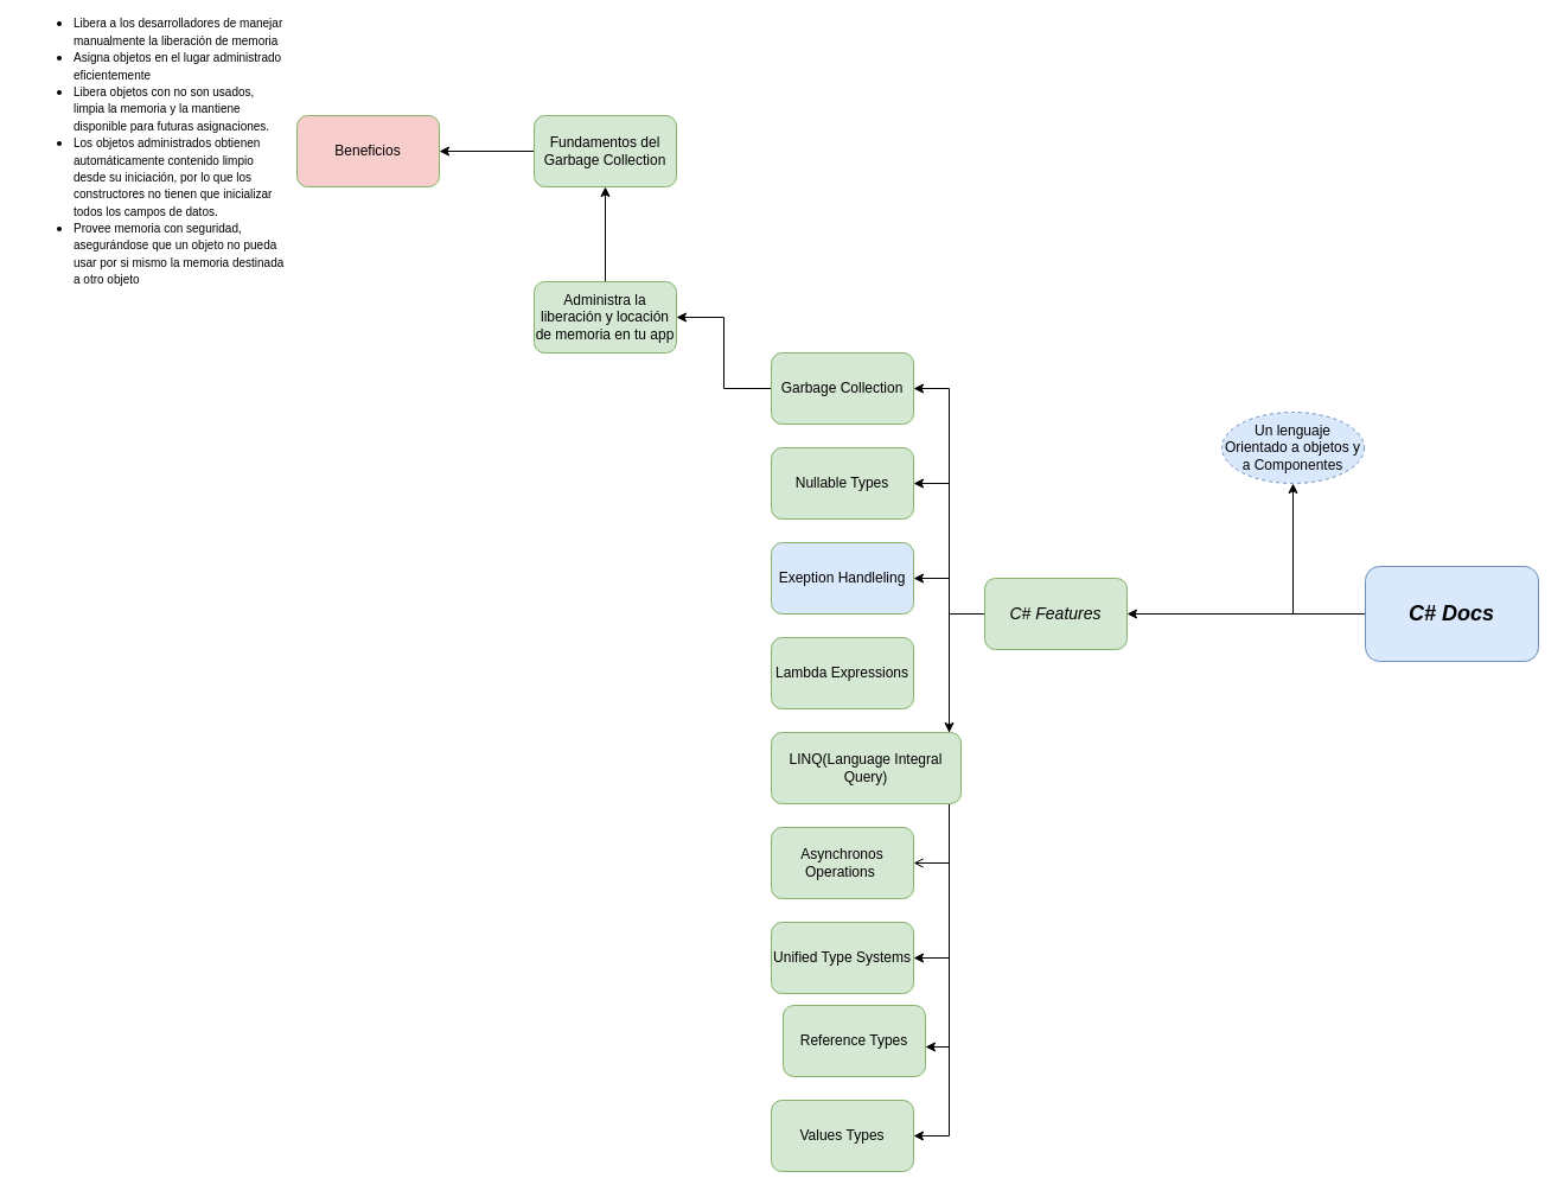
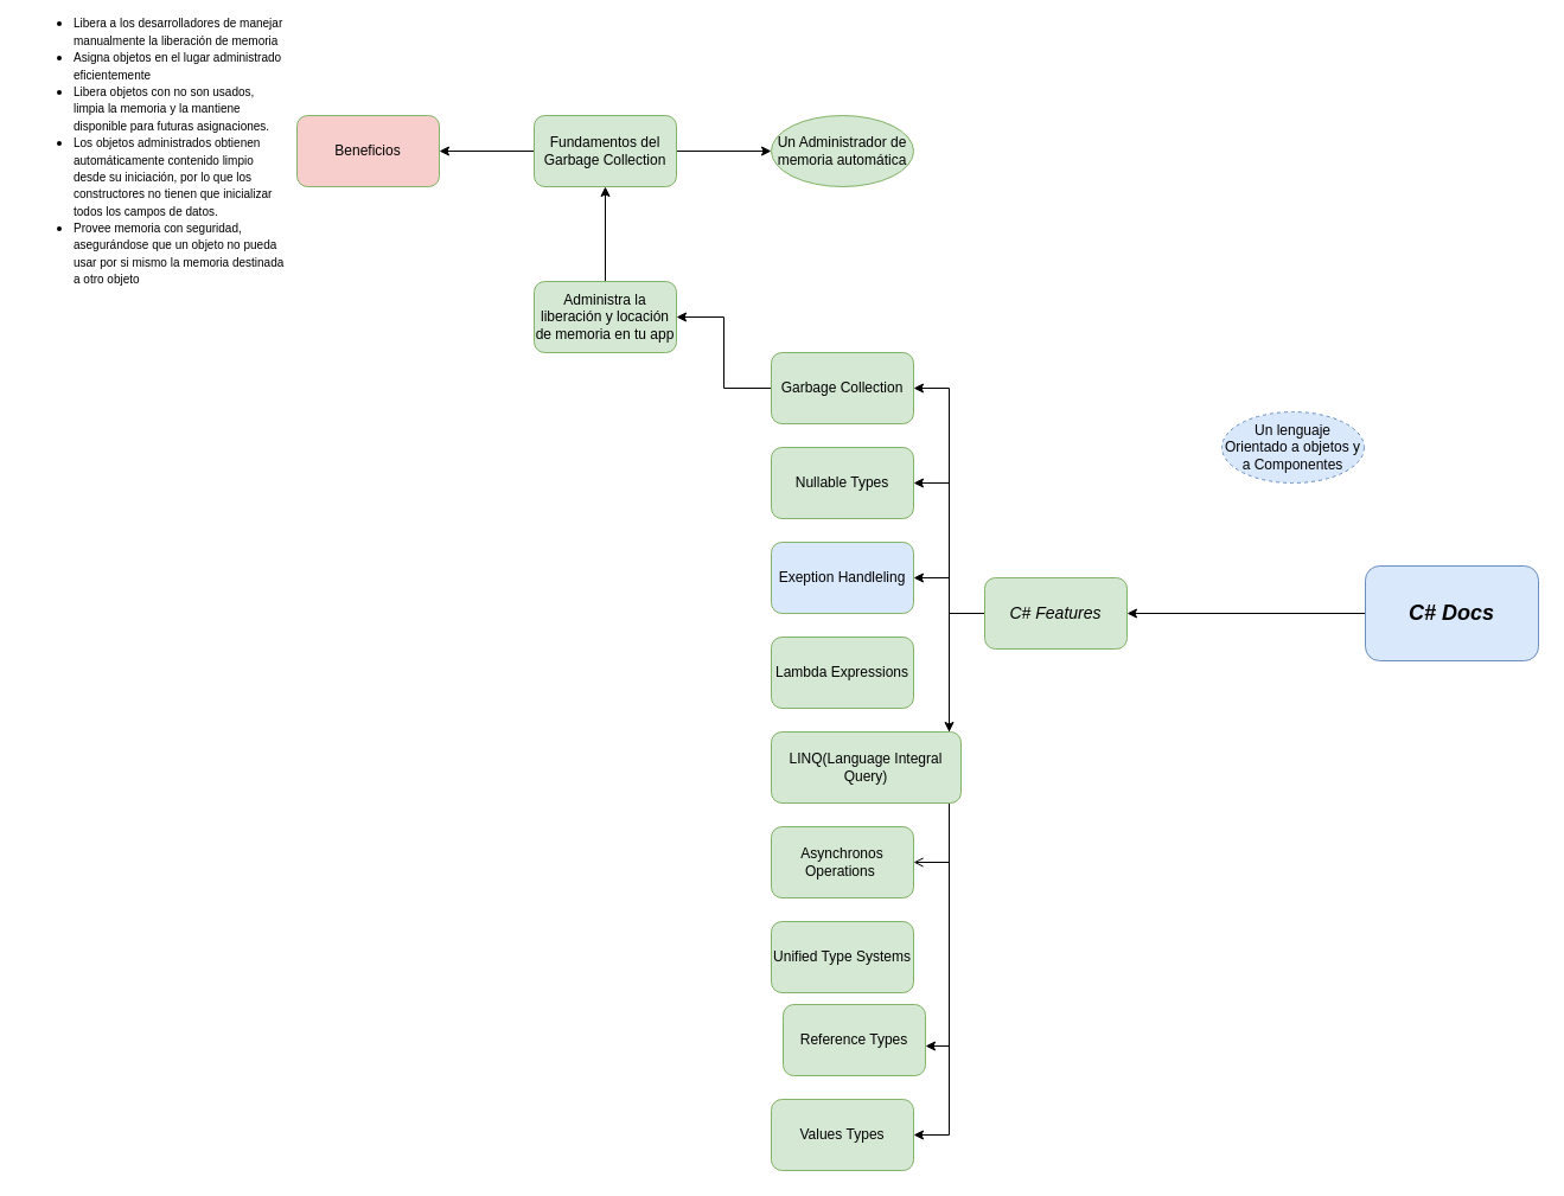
  <mxCell id="0" />
  <mxCell id="1" parent="0" />
- <mxCell id="2" value="" style="edgeStyle=orthogonalEdgeStyle;rounded=0;orthogonalLoop=1;jettySize=auto;html=1;fontSize=18;" parent="1" source="4" target="5" edge="1"><mxGeometry relative="1" as="geometry" /></mxCell>
  <mxCell id="3" value="" style="edgeStyle=orthogonalEdgeStyle;rounded=0;orthogonalLoop=1;jettySize=auto;html=1;fontSize=18;" parent="1" source="4" target="14" edge="1"><mxGeometry relative="1" as="geometry" /></mxCell>
  <mxCell id="4" value="&lt;font style=&quot;font-size: 18px&quot;&gt;&lt;b&gt;&lt;i&gt;C# Docs&lt;/i&gt;&lt;/b&gt;&lt;/font&gt;" style="rounded=1;whiteSpace=wrap;html=1;fillColor=#dae8fc;strokeColor=#6c8ebf;" parent="1" vertex="1"><mxGeometry x="1151" y="400" width="146" height="80" as="geometry" /></mxCell>
  <mxCell id="5" value="Un lenguaje Orientado a objetos y a Componentes" style="ellipse;whiteSpace=wrap;html=1;fillColor=#dae8fc;strokeColor=#6c8ebf;rounded=1;dashed=1;" parent="1" vertex="1"><mxGeometry x="1030" y="270" width="120" height="60" as="geometry" /></mxCell>
  <mxCell id="6" value="" style="edgeStyle=orthogonalEdgeStyle;rounded=0;orthogonalLoop=1;jettySize=auto;html=1;fontSize=14;fillColor=#d5e8d4;strokeColor=#000000;" parent="1" source="14" target="16" edge="1"><mxGeometry relative="1" as="geometry"><Array as="points"><mxPoint x="800" y="440" /><mxPoint x="800" y="250" /></Array></mxGeometry></mxCell>
  <mxCell id="7" value="" style="edgeStyle=orthogonalEdgeStyle;rounded=0;orthogonalLoop=1;jettySize=auto;html=1;fontSize=14;fillColor=#d5e8d4;strokeColor=#000000;" parent="1" source="14" target="17" edge="1"><mxGeometry relative="1" as="geometry"><Array as="points"><mxPoint x="800" y="440" /><mxPoint x="800" y="330" /></Array></mxGeometry></mxCell>
  <mxCell id="8" value="" style="edgeStyle=orthogonalEdgeStyle;rounded=0;orthogonalLoop=1;jettySize=auto;html=1;fontSize=14;fillColor=#d5e8d4;strokeColor=#000000;" parent="1" source="14" target="18" edge="1"><mxGeometry relative="1" as="geometry" /></mxCell>
  <mxCell id="9" value="" style="edgeStyle=orthogonalEdgeStyle;rounded=0;orthogonalLoop=1;jettySize=auto;html=1;fontSize=14;fillColor=#d5e8d4;strokeColor=#000000;" parent="1" source="14" target="20" edge="1"><mxGeometry relative="1" as="geometry"><Array as="points"><mxPoint x="800" y="440" /><mxPoint x="800" y="570" /></Array></mxGeometry></mxCell>
  <mxCell id="10" value="" style="edgeStyle=orthogonalEdgeStyle;rounded=0;orthogonalLoop=1;jettySize=auto;html=1;fontSize=14;fillColor=#d5e8d4;strokeColor=#000000;endArrow=open;" parent="1" source="14" target="21" edge="1"><mxGeometry relative="1" as="geometry"><Array as="points"><mxPoint x="800" y="440" /><mxPoint x="800" y="650" /></Array></mxGeometry></mxCell>
- <mxCell id="11" value="" style="edgeStyle=orthogonalEdgeStyle;rounded=0;orthogonalLoop=1;jettySize=auto;html=1;fontSize=14;fillColor=#d5e8d4;strokeColor=#000000;" parent="1" source="14" target="22" edge="1"><mxGeometry relative="1" as="geometry"><Array as="points"><mxPoint x="800" y="440" /><mxPoint x="800" y="730" /></Array></mxGeometry></mxCell>
  <mxCell id="12" value="" style="edgeStyle=orthogonalEdgeStyle;rounded=0;orthogonalLoop=1;jettySize=auto;html=1;" edge="1" parent="1" source="14" target="23"><mxGeometry relative="1" as="geometry"><Array as="points"><mxPoint x="800" y="440" /><mxPoint x="800" y="805" /></Array></mxGeometry></mxCell>
  <mxCell id="13" value="" style="edgeStyle=orthogonalEdgeStyle;rounded=0;orthogonalLoop=1;jettySize=auto;html=1;" edge="1" parent="1" source="14" target="24"><mxGeometry relative="1" as="geometry"><Array as="points"><mxPoint x="800" y="440" /><mxPoint x="800" y="880" /></Array></mxGeometry></mxCell>
  <mxCell id="14" value="&lt;font style=&quot;font-size: 14px&quot;&gt;&lt;i&gt;C# Features&lt;/i&gt;&lt;/font&gt;" style="whiteSpace=wrap;html=1;fillColor=#d5e8d4;strokeColor=#82b366;rounded=1;" parent="1" vertex="1"><mxGeometry x="830" y="410" width="120" height="60" as="geometry" /></mxCell>
  <mxCell id="15" value="" style="edgeStyle=orthogonalEdgeStyle;rounded=0;orthogonalLoop=1;jettySize=auto;html=1;strokeColor=#000000;" edge="1" parent="1" source="16" target="26"><mxGeometry relative="1" as="geometry" /></mxCell>
  <mxCell id="16" value="Garbage Collection" style="whiteSpace=wrap;html=1;fillColor=#d5e8d4;strokeColor=#82b366;rounded=1;" parent="1" vertex="1"><mxGeometry x="650" width="120" height="60" as="geometry" y="220" /></mxCell>
  <mxCell id="17" value="Nullable Types" style="whiteSpace=wrap;html=1;fillColor=#d5e8d4;strokeColor=#82b366;rounded=1;" parent="1" vertex="1"><mxGeometry x="650" y="300" width="120" height="60" as="geometry" /></mxCell>
  <mxCell id="18" value="Exeption Handleling" style="whiteSpace=wrap;html=1;fillColor=#dae8fc;strokeColor=#82b366;rounded=1;" parent="1" vertex="1"><mxGeometry x="650" y="380" width="120" height="60" as="geometry" /></mxCell>
  <mxCell id="19" value="Lambda Expressions" style="whiteSpace=wrap;html=1;fillColor=#d5e8d4;strokeColor=#82b366;rounded=1;" parent="1" vertex="1"><mxGeometry x="650" y="460" width="120" height="60" as="geometry" /></mxCell>
  <mxCell id="20" value="LINQ(Language Integral Query)" style="whiteSpace=wrap;html=1;fillColor=#d5e8d4;strokeColor=#82b366;rounded=1;" parent="1" vertex="1"><mxGeometry x="650" y="540" width="160" height="60" as="geometry" /></mxCell>
  <mxCell id="21" value="Asynchronos Operations&amp;nbsp;" style="whiteSpace=wrap;html=1;fillColor=#d5e8d4;strokeColor=#82b366;rounded=1;" parent="1" vertex="1"><mxGeometry x="650" y="620" width="120" height="60" as="geometry" /></mxCell>
  <mxCell id="22" value="Unified Type Systems" style="whiteSpace=wrap;html=1;fillColor=#d5e8d4;strokeColor=#82b366;rounded=1;" parent="1" vertex="1"><mxGeometry x="650" y="700" width="120" height="60" as="geometry" /></mxCell>
  <mxCell id="23" value="Reference Types" style="whiteSpace=wrap;html=1;fillColor=#d5e8d4;strokeColor=#82b366;rounded=1;" vertex="1" parent="1"><mxGeometry x="660" y="770" width="120" height="60" as="geometry" /></mxCell>
  <mxCell id="24" value="Values&amp;nbsp;Types" style="whiteSpace=wrap;html=1;fillColor=#d5e8d4;strokeColor=#82b366;rounded=1;" vertex="1" parent="1"><mxGeometry x="650" y="850" width="120" height="60" as="geometry" /></mxCell>
  <mxCell id="25" value="" style="edgeStyle=orthogonalEdgeStyle;rounded=0;orthogonalLoop=1;jettySize=auto;html=1;strokeColor=#000000;" edge="1" parent="1" source="26" target="29"><mxGeometry relative="1" as="geometry" /></mxCell>
  <mxCell id="26" value="Administra la liberación y locación de memoria en tu app" style="whiteSpace=wrap;html=1;fillColor=#d5e8d4;strokeColor=#82b366;rounded=1;" vertex="1" parent="1"><mxGeometry x="450" y="160" width="120" height="60" as="geometry" /></mxCell>
+ <mxCell id="27" value="" style="edgeStyle=orthogonalEdgeStyle;rounded=0;orthogonalLoop=1;jettySize=auto;html=1;strokeColor=#000000;" edge="1" parent="1" source="29" target="30"><mxGeometry relative="1" as="geometry" /></mxCell>
  <mxCell id="28" value="" style="edgeStyle=orthogonalEdgeStyle;rounded=0;orthogonalLoop=1;jettySize=auto;html=1;strokeColor=#000000;" edge="1" parent="1" source="29" target="31"><mxGeometry relative="1" as="geometry" /></mxCell>
  <mxCell id="29" value="Fundamentos del Garbage Collection" style="whiteSpace=wrap;html=1;fillColor=#d5e8d4;strokeColor=#82b366;rounded=1;" vertex="1" parent="1"><mxGeometry x="450" y="20" width="120" height="60" as="geometry" /></mxCell>
+ <mxCell id="30" value="Un Administrador de memoria automática" style="ellipse;whiteSpace=wrap;html=1;fillColor=#d5e8d4;strokeColor=#82b366;rounded=1;" vertex="1" parent="1"><mxGeometry x="650" y="20" width="120" height="60" as="geometry" /></mxCell>
  <mxCell id="31" value="Beneficios" style="whiteSpace=wrap;html=1;fillColor=#f8cecc;strokeColor=#82b366;rounded=1;" vertex="1" parent="1"><mxGeometry x="250" y="20" width="120" height="60" as="geometry" /></mxCell>
  <mxCell id="32" value="&lt;ul&gt;&lt;li&gt;&lt;font style=&quot;font-size: 10px&quot;&gt;Libera a los desarrolladores de manejar manualmente la liberación de memoria&lt;/font&gt;&lt;/li&gt;&lt;li&gt;&lt;font style=&quot;font-size: 10px&quot;&gt;Asigna objetos en el lugar administrado eficientemente&lt;/font&gt;&lt;/li&gt;&lt;li&gt;&lt;font style=&quot;font-size: 10px&quot;&gt;Libera objetos con no son usados, limpia la memoria y la mantiene disponible para futuras asignaciones.&lt;/font&gt;&lt;/li&gt;&lt;li&gt;&lt;font style=&quot;font-size: 10px&quot;&gt;Los objetos administrados obtienen automáticamente contenido limpio desde su iniciación, por lo que los constructores no tienen que inicializar todos los campos de datos.&lt;/font&gt;&lt;/li&gt;&lt;li&gt;&lt;span style=&quot;font-size: 10px&quot;&gt;Provee memoria con seguridad, asegurándose&amp;nbsp;que un objeto no pueda usar por si mismo la memoria destinada a otro objeto&lt;/span&gt;&lt;/li&gt;&lt;/ul&gt;" style="text;html=1;strokeColor=none;fillColor=none;align=left;verticalAlign=middle;whiteSpace=wrap;rounded=0;" vertex="1" parent="1"><mxGeometry x="20" y="35" width="220" height="30" as="geometry" /></mxCell>
